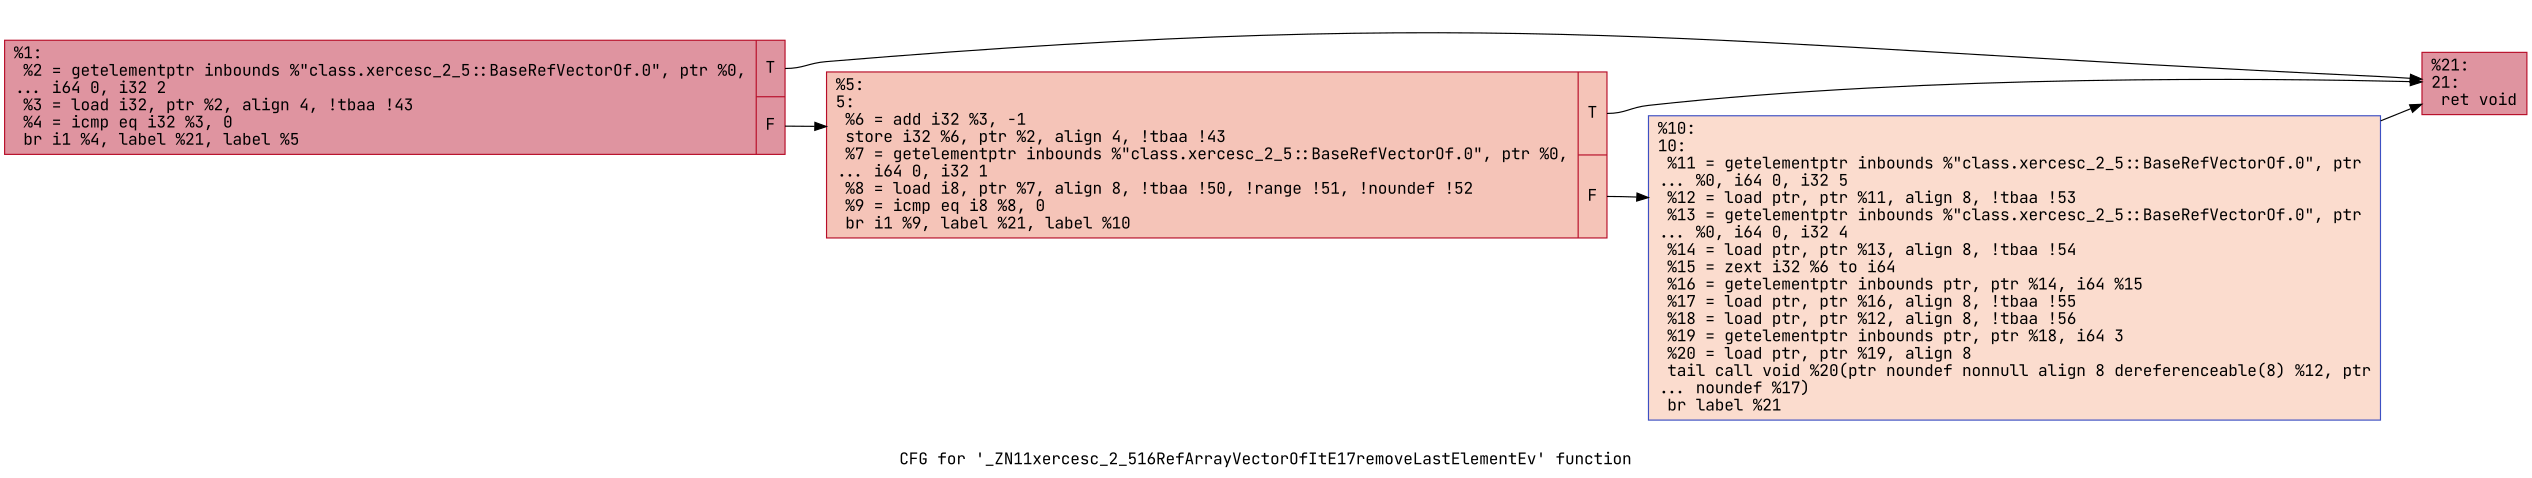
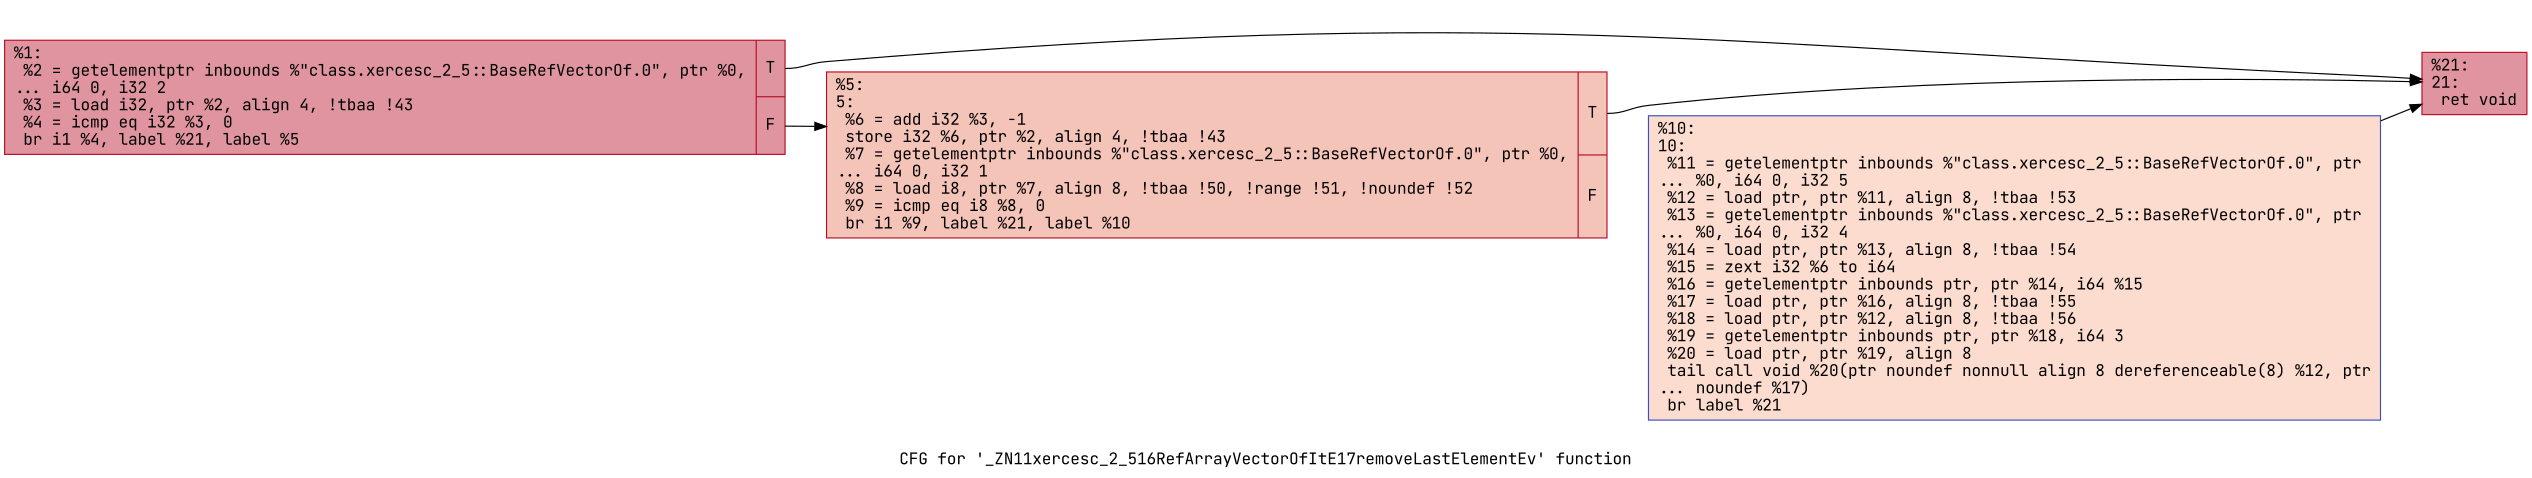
  digraph {
    label="CFG for '_ZN11xercesc_2_516RefArrayVectorOfItE17removeLastElementEv' function"
    rankdir=LR
    fontname="JetBrains Mono"
    node [color="#b70d28ff" fillcolor="#b70d2870" shape=record style=filled fontname="JetBrains Mono"]
    edge [tailport=s0 fontname="JetBrains Mono"]
    n1 [label="{%1:\l  %2 = getelementptr inbounds %\"class.xercesc_2_5::BaseRefVectorOf.0\", ptr %0,\l... i64 0, i32 2\l  %3 = load i32, ptr %2, align 4, !tbaa !43\l  %4 = icmp eq i32 %3, 0\l  br i1 %4, label %21, label %5\l|{<s0>T|<s1>F}}"]
    n2 [label="{%21:\l21:                                               \l  ret void\l}"]
    n3 [fillcolor="#e97a5f70" label="{%5:\l5:                                                \l  %6 = add i32 %3, -1\l  store i32 %6, ptr %2, align 4, !tbaa !43\l  %7 = getelementptr inbounds %\"class.xercesc_2_5::BaseRefVectorOf.0\", ptr %0,\l... i64 0, i32 1\l  %8 = load i8, ptr %7, align 8, !tbaa !50, !range !51, !noundef !52\l  %9 = icmp eq i8 %8, 0\l  br i1 %9, label %21, label %10\l|{<s0>T|<s1>F}}"]
    n4 [color="#3d50c3ff" fillcolor="#f7af9170" label="{%10:\l10:                                               \l  %11 = getelementptr inbounds %\"class.xercesc_2_5::BaseRefVectorOf.0\", ptr\l... %0, i64 0, i32 5\l  %12 = load ptr, ptr %11, align 8, !tbaa !53\l  %13 = getelementptr inbounds %\"class.xercesc_2_5::BaseRefVectorOf.0\", ptr\l... %0, i64 0, i32 4\l  %14 = load ptr, ptr %13, align 8, !tbaa !54\l  %15 = zext i32 %6 to i64\l  %16 = getelementptr inbounds ptr, ptr %14, i64 %15\l  %17 = load ptr, ptr %16, align 8, !tbaa !55\l  %18 = load ptr, ptr %12, align 8, !tbaa !56\l  %19 = getelementptr inbounds ptr, ptr %18, i64 3\l  %20 = load ptr, ptr %19, align 8\l  tail call void %20(ptr noundef nonnull align 8 dereferenceable(8) %12, ptr\l... noundef %17)\l  br label %21\l}"]
    n1 -> n2
    n1 -> n3 [tailport=s1]
    n3 -> n2
-   n3 -> n4 [tailport=s1]
    n4 -> n2 [tailport=""]
  }
